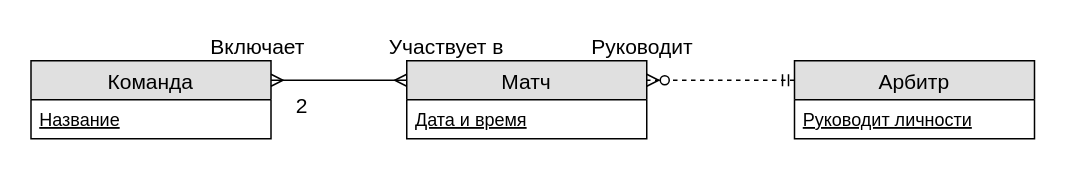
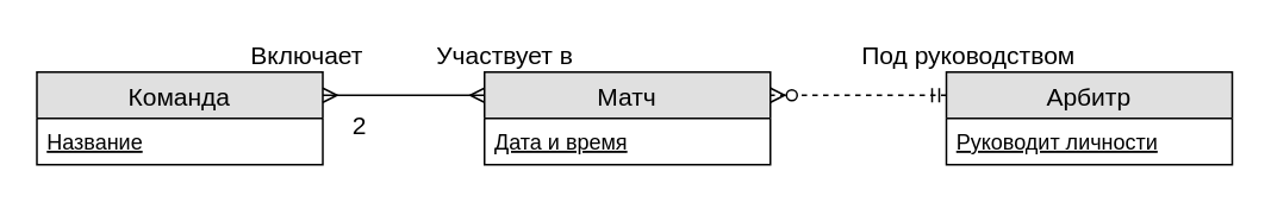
  <mxCell id="0" />
  <mxCell id="1" parent="0" />
  <mxCell id="2" value="Команда" style="swimlane;fontStyle=0;childLayout=stackLayout;horizontal=1;startSize=26;fillColor=#e0e0e0;horizontalStack=0;resizeParent=1;resizeParentMax=0;resizeLast=0;collapsible=1;marginBottom=0;swimlaneFillColor=#ffffff;align=center;fontSize=14;" vertex="1" parent="1"><mxGeometry x="20" y="40" width="160" height="52" as="geometry" /></mxCell>
  <mxCell id="3" value="Название" style="text;strokeColor=none;fillColor=none;spacingLeft=4;spacingRight=4;overflow=hidden;rotatable=0;points=[[0,0.5],[1,0.5]];portConstraint=eastwest;fontSize=12;fontStyle=4" vertex="1" parent="2"><mxGeometry y="26" width="160" height="26" as="geometry" /></mxCell>
  <mxCell id="4" value="" style="fontSize=12;html=1;endArrow=ERmany;startArrow=ERmany;exitX=1;exitY=0.25;exitDx=0;exitDy=0;entryX=0;entryY=0.25;entryDx=0;entryDy=0;" edge="1" parent="1" source="2" target="5"><mxGeometry width="100" height="100" relative="1" as="geometry"><mxPoint x="-16" y="289" as="sourcePoint" /><mxPoint x="84" y="189" as="targetPoint" /></mxGeometry></mxCell>
  <mxCell id="5" value="Матч" style="swimlane;fontStyle=0;childLayout=stackLayout;horizontal=1;startSize=26;fillColor=#e0e0e0;horizontalStack=0;resizeParent=1;resizeParentMax=0;resizeLast=0;collapsible=1;marginBottom=0;swimlaneFillColor=#ffffff;align=center;fontSize=14;" vertex="1" parent="1"><mxGeometry x="270.5" y="40" width="160" height="52" as="geometry" /></mxCell>
  <mxCell id="6" value="Дата и время" style="text;strokeColor=none;fillColor=none;spacingLeft=4;spacingRight=4;overflow=hidden;rotatable=0;points=[[0,0.5],[1,0.5]];portConstraint=eastwest;fontSize=12;fontStyle=4" vertex="1" parent="5"><mxGeometry y="26" width="160" height="26" as="geometry" /></mxCell>
  <mxCell id="7" value="&lt;font style=&quot;font-size: 14px&quot;&gt;2&lt;/font&gt;" style="text;html=1;resizable=0;points=[];autosize=1;align=left;verticalAlign=top;spacingTop=-4;" vertex="1" parent="1"><mxGeometry x="195" y="59" width="18" height="14" as="geometry" /></mxCell>
  <mxCell id="8" value="Арбитр" style="swimlane;fontStyle=0;childLayout=stackLayout;horizontal=1;startSize=26;fillColor=#e0e0e0;horizontalStack=0;resizeParent=1;resizeParentMax=0;resizeLast=0;collapsible=1;marginBottom=0;swimlaneFillColor=#ffffff;align=center;fontSize=14;" vertex="1" parent="1"><mxGeometry x="529" y="40" width="160" height="52" as="geometry" /></mxCell>
  <mxCell id="9" value="Руководит личности" style="text;strokeColor=none;fillColor=none;spacingLeft=4;spacingRight=4;overflow=hidden;rotatable=0;points=[[0,0.5],[1,0.5]];portConstraint=eastwest;fontSize=12;fontStyle=4" vertex="1" parent="8"><mxGeometry y="26" width="160" height="26" as="geometry" /></mxCell>
  <mxCell id="10" value="" style="fontSize=12;html=1;endArrow=ERzeroToMany;startArrow=ERmandOne;exitX=0;exitY=0.25;exitDx=0;exitDy=0;entryX=1;entryY=0.25;entryDx=0;entryDy=0;dashed=1;" edge="1" parent="1" source="8" target="5"><mxGeometry width="100" height="100" relative="1" as="geometry"><mxPoint x="456" y="129" as="sourcePoint" /><mxPoint x="508" y="158" as="targetPoint" /></mxGeometry></mxCell>
- <mxCell id="11" value="&lt;font style=&quot;font-size: 14px&quot;&gt;Руководит&lt;/font&gt;" style="text;html=1;resizable=0;points=[];autosize=1;align=left;verticalAlign=top;spacingTop=-4;" vertex="1" parent="1"><mxGeometry x="392" y="20" width="77" height="14" as="geometry" /></mxCell>
- <mxCell id="13" value="&lt;font style=&quot;font-size: 14px&quot;&gt;Участвует в&lt;/font&gt;" style="text;html=1;resizable=0;points=[];autosize=1;align=left;verticalAlign=top;spacingTop=-4;" vertex="1" parent="1"><mxGeometry x="257" y="20" width="87" height="14" as="geometry" /></mxCell>
+ <mxCell id="12" value="&lt;font style=&quot;font-size: 14px&quot;&gt;Под руководством&lt;/font&gt;" style="text;html=1;resizable=0;points=[];autosize=1;align=left;verticalAlign=top;spacingTop=-4;" vertex="1" parent="1"><mxGeometry x="480" y="20" width="129" height="14" as="geometry" /></mxCell>
+ <mxCell id="13" value="&lt;font style=&quot;font-size: 14px&quot;&gt;Участвует в&lt;/font&gt;" style="text;html=1;resizable=0;points=[];autosize=1;align=left;verticalAlign=top;spacingTop=-4;" vertex="1" parent="1"><mxGeometry x="242" y="20" width="87" height="14" as="geometry" /></mxCell>
  <mxCell id="14" value="&lt;font style=&quot;font-size: 14px&quot;&gt;Включает&lt;/font&gt;" style="text;html=1;resizable=0;points=[];autosize=1;align=left;verticalAlign=top;spacingTop=-4;" vertex="1" parent="1"><mxGeometry x="138" y="20" width="73" height="14" as="geometry" /></mxCell>
